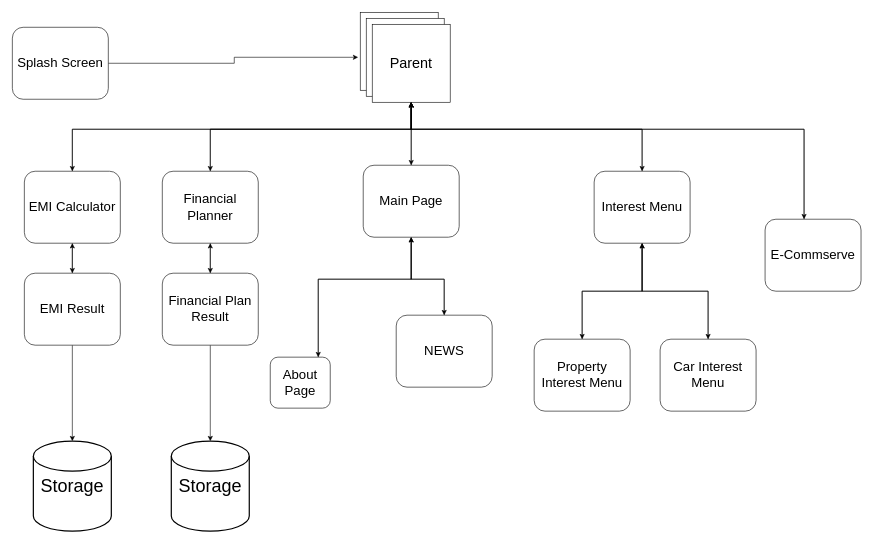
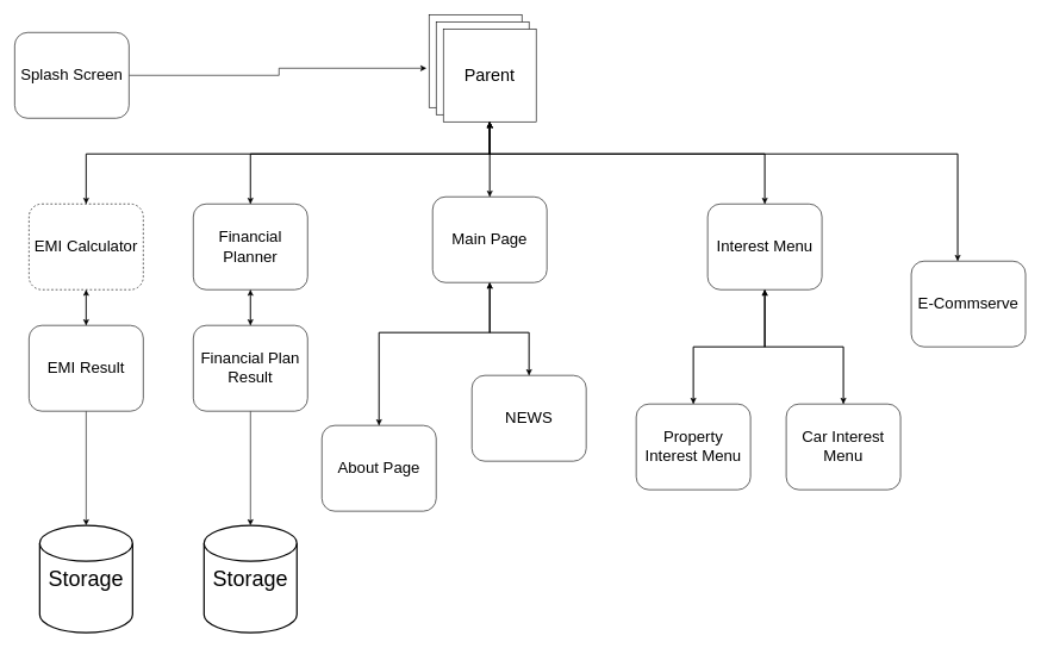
  <mxCell id="0" />
  <mxCell id="1" parent="0" />
  <mxCell id="2" style="edgeStyle=orthogonalEdgeStyle;rounded=0;orthogonalLoop=1;jettySize=auto;html=1;entryX=-0.027;entryY=0.577;entryDx=0;entryDy=0;entryPerimeter=0;" edge="1" parent="1" source="3" target="4"><mxGeometry relative="1" as="geometry"><mxPoint x="570" y="95" as="targetPoint" /></mxGeometry></mxCell>
  <mxCell id="3" value="&lt;font style=&quot;font-size: 22px&quot;&gt;Splash Screen&lt;/font&gt;" style="rounded=1;whiteSpace=wrap;html=1;" vertex="1" parent="1"><mxGeometry x="20" y="45" width="160" height="120" as="geometry" /></mxCell>
  <mxCell id="4" value="" style="whiteSpace=wrap;html=1;aspect=fixed;" vertex="1" parent="1"><mxGeometry x="600" y="20" width="130" height="130" as="geometry" /></mxCell>
  <mxCell id="5" style="edgeStyle=orthogonalEdgeStyle;rounded=0;orthogonalLoop=1;jettySize=auto;html=1;" edge="1" parent="1" source="7" target="10"><mxGeometry relative="1" as="geometry" /></mxCell>
  <mxCell id="6" style="edgeStyle=orthogonalEdgeStyle;rounded=0;orthogonalLoop=1;jettySize=auto;html=1;entryX=0.5;entryY=1;entryDx=0;entryDy=0;" edge="1" parent="1" source="7" target="31"><mxGeometry relative="1" as="geometry"><Array as="points"><mxPoint x="120" y="215" /><mxPoint x="685" y="215" /></Array></mxGeometry></mxCell>
- <mxCell id="7" value="&lt;font style=&quot;font-size: 22px&quot;&gt;EMI Calculator&lt;/font&gt;" style="rounded=1;whiteSpace=wrap;html=1;" vertex="1" parent="1"><mxGeometry x="40" y="285" width="160" height="120" as="geometry" /></mxCell>
+ <mxCell id="7" value="&lt;font style=&quot;font-size: 22px&quot;&gt;EMI Calculator&lt;/font&gt;" style="rounded=1;whiteSpace=wrap;html=1;dashed=1;" vertex="1" parent="1"><mxGeometry x="40" y="285" width="160" height="120" as="geometry" /></mxCell>
  <mxCell id="8" style="edgeStyle=orthogonalEdgeStyle;rounded=0;orthogonalLoop=1;jettySize=auto;html=1;entryX=0.5;entryY=0;entryDx=0;entryDy=0;entryPerimeter=0;" edge="1" parent="1" source="10" target="39"><mxGeometry relative="1" as="geometry" /></mxCell>
  <mxCell id="9" style="edgeStyle=orthogonalEdgeStyle;rounded=0;orthogonalLoop=1;jettySize=auto;html=1;entryX=0.5;entryY=1;entryDx=0;entryDy=0;" edge="1" parent="1" source="10" target="7"><mxGeometry relative="1" as="geometry" /></mxCell>
  <mxCell id="10" value="&lt;span style=&quot;font-size: 22px&quot;&gt;EMI Result&lt;/span&gt;" style="rounded=1;whiteSpace=wrap;html=1;" vertex="1" parent="1"><mxGeometry x="40" y="455" width="160" height="120" as="geometry" /></mxCell>
  <mxCell id="11" style="edgeStyle=orthogonalEdgeStyle;rounded=0;orthogonalLoop=1;jettySize=auto;html=1;" edge="1" parent="1" source="13" target="16"><mxGeometry relative="1" as="geometry" /></mxCell>
  <mxCell id="12" style="edgeStyle=orthogonalEdgeStyle;rounded=0;orthogonalLoop=1;jettySize=auto;html=1;entryX=0.5;entryY=1;entryDx=0;entryDy=0;" edge="1" parent="1" source="13" target="31"><mxGeometry relative="1" as="geometry"><Array as="points"><mxPoint x="350" y="215" /><mxPoint x="685" y="215" /></Array></mxGeometry></mxCell>
  <mxCell id="13" value="&lt;font style=&quot;font-size: 22px&quot;&gt;Financial Planner&lt;/font&gt;" style="rounded=1;whiteSpace=wrap;html=1;" vertex="1" parent="1"><mxGeometry x="270" y="285" width="160" height="120" as="geometry" /></mxCell>
  <mxCell id="14" style="edgeStyle=orthogonalEdgeStyle;rounded=0;orthogonalLoop=1;jettySize=auto;html=1;" edge="1" parent="1" source="16" target="38"><mxGeometry relative="1" as="geometry" /></mxCell>
  <mxCell id="15" style="edgeStyle=orthogonalEdgeStyle;rounded=0;orthogonalLoop=1;jettySize=auto;html=1;entryX=0.5;entryY=1;entryDx=0;entryDy=0;" edge="1" parent="1" source="16" target="13"><mxGeometry relative="1" as="geometry" /></mxCell>
  <mxCell id="16" value="&lt;span style=&quot;font-size: 22px&quot;&gt;Financial Plan Result&lt;/span&gt;" style="rounded=1;whiteSpace=wrap;html=1;" vertex="1" parent="1"><mxGeometry x="270" y="455" width="160" height="120" as="geometry" /></mxCell>
  <mxCell id="17" style="edgeStyle=orthogonalEdgeStyle;rounded=0;orthogonalLoop=1;jettySize=auto;html=1;entryX=0.5;entryY=0;entryDx=0;entryDy=0;" edge="1" parent="1" source="20" target="22"><mxGeometry relative="1" as="geometry" /></mxCell>
  <mxCell id="18" style="edgeStyle=orthogonalEdgeStyle;rounded=0;orthogonalLoop=1;jettySize=auto;html=1;" edge="1" parent="1" source="20" target="24"><mxGeometry relative="1" as="geometry" /></mxCell>
  <mxCell id="19" style="edgeStyle=orthogonalEdgeStyle;rounded=0;orthogonalLoop=1;jettySize=auto;html=1;entryX=0.5;entryY=1;entryDx=0;entryDy=0;" edge="1" parent="1" source="20" target="31"><mxGeometry relative="1" as="geometry"><Array as="points"><mxPoint x="1070" y="215" /><mxPoint x="685" y="215" /></Array></mxGeometry></mxCell>
  <mxCell id="20" value="&lt;font style=&quot;font-size: 22px&quot;&gt;Interest Menu&lt;/font&gt;" style="rounded=1;whiteSpace=wrap;html=1;" vertex="1" parent="1"><mxGeometry x="990" y="285" width="160" height="120" as="geometry" /></mxCell>
  <mxCell id="21" style="edgeStyle=orthogonalEdgeStyle;rounded=0;orthogonalLoop=1;jettySize=auto;html=1;exitX=0.5;exitY=0;exitDx=0;exitDy=0;entryX=0.5;entryY=1;entryDx=0;entryDy=0;" edge="1" parent="1" source="22" target="20"><mxGeometry relative="1" as="geometry" /></mxCell>
  <mxCell id="22" value="&lt;font style=&quot;font-size: 22px&quot;&gt;Property Interest Menu&lt;/font&gt;" style="rounded=1;whiteSpace=wrap;html=1;" vertex="1" parent="1"><mxGeometry x="890" y="565" width="160" height="120" as="geometry" /></mxCell>
  <mxCell id="23" style="edgeStyle=orthogonalEdgeStyle;rounded=0;orthogonalLoop=1;jettySize=auto;html=1;entryX=0.5;entryY=1;entryDx=0;entryDy=0;" edge="1" parent="1" source="24" target="20"><mxGeometry relative="1" as="geometry" /></mxCell>
  <mxCell id="24" value="&lt;font style=&quot;font-size: 22px&quot;&gt;Car Interest Menu&lt;/font&gt;" style="rounded=1;whiteSpace=wrap;html=1;" vertex="1" parent="1"><mxGeometry x="1100" y="565" width="160" height="120" as="geometry" /></mxCell>
  <mxCell id="25" value="" style="whiteSpace=wrap;html=1;aspect=fixed;" vertex="1" parent="1"><mxGeometry x="610" y="30" width="130" height="130" as="geometry" /></mxCell>
  <mxCell id="26" style="edgeStyle=orthogonalEdgeStyle;rounded=0;orthogonalLoop=1;jettySize=auto;html=1;" edge="1" parent="1" source="31" target="7"><mxGeometry relative="1" as="geometry"><Array as="points"><mxPoint x="685" y="215" /><mxPoint x="120" y="215" /></Array></mxGeometry></mxCell>
  <mxCell id="27" style="edgeStyle=orthogonalEdgeStyle;rounded=0;orthogonalLoop=1;jettySize=auto;html=1;" edge="1" parent="1" source="31" target="33"><mxGeometry relative="1" as="geometry"><Array as="points"><mxPoint x="685" y="215" /><mxPoint x="1340" y="215" /></Array></mxGeometry></mxCell>
  <mxCell id="28" style="edgeStyle=orthogonalEdgeStyle;rounded=0;orthogonalLoop=1;jettySize=auto;html=1;entryX=0.5;entryY=0;entryDx=0;entryDy=0;" edge="1" parent="1" source="31" target="43"><mxGeometry relative="1" as="geometry" /></mxCell>
  <mxCell id="29" style="edgeStyle=orthogonalEdgeStyle;rounded=0;orthogonalLoop=1;jettySize=auto;html=1;" edge="1" parent="1" source="31" target="13"><mxGeometry relative="1" as="geometry"><Array as="points"><mxPoint x="685" y="215" /><mxPoint x="350" y="215" /></Array></mxGeometry></mxCell>
  <mxCell id="30" style="edgeStyle=orthogonalEdgeStyle;rounded=0;orthogonalLoop=1;jettySize=auto;html=1;" edge="1" parent="1" source="31" target="20"><mxGeometry relative="1" as="geometry"><Array as="points"><mxPoint x="685" y="215" /><mxPoint x="1070" y="215" /></Array></mxGeometry></mxCell>
  <mxCell id="31" value="&lt;font style=&quot;font-size: 24px&quot;&gt;Parent&lt;/font&gt;" style="whiteSpace=wrap;html=1;aspect=fixed;" vertex="1" parent="1"><mxGeometry x="620" y="40" width="130" height="130" as="geometry" /></mxCell>
  <mxCell id="32" style="edgeStyle=orthogonalEdgeStyle;rounded=0;orthogonalLoop=1;jettySize=auto;html=1;entryX=0.5;entryY=1;entryDx=0;entryDy=0;" edge="1" parent="1" source="33" target="31"><mxGeometry relative="1" as="geometry"><Array as="points"><mxPoint x="1340" y="215" /><mxPoint x="685" y="215" /></Array></mxGeometry></mxCell>
  <mxCell id="33" value="&lt;font style=&quot;font-size: 22px&quot;&gt;E-Commserve&lt;/font&gt;" style="rounded=1;whiteSpace=wrap;html=1;" vertex="1" parent="1"><mxGeometry x="1275" y="365" width="160" height="120" as="geometry" /></mxCell>
  <mxCell id="34" style="edgeStyle=orthogonalEdgeStyle;rounded=0;orthogonalLoop=1;jettySize=auto;html=1;entryX=0.5;entryY=1;entryDx=0;entryDy=0;" edge="1" parent="1" source="35" target="43"><mxGeometry relative="1" as="geometry"><Array as="points"><mxPoint x="530" y="465" /><mxPoint x="685" y="465" /></Array></mxGeometry></mxCell>
- <mxCell id="35" value="&lt;span style=&quot;font-size: 22px&quot;&gt;About Page&lt;/span&gt;" style="rounded=1;whiteSpace=wrap;html=1;" vertex="1" parent="1"><mxGeometry x="450" y="595" width="100" height="85" as="geometry" /></mxCell>
+ <mxCell id="35" value="&lt;span style=&quot;font-size: 22px&quot;&gt;About Page&lt;/span&gt;" style="rounded=1;whiteSpace=wrap;html=1;" vertex="1" parent="1"><mxGeometry x="450" y="595" width="160" height="120" as="geometry" /></mxCell>
  <mxCell id="36" style="edgeStyle=orthogonalEdgeStyle;rounded=0;orthogonalLoop=1;jettySize=auto;html=1;" edge="1" parent="1" source="37" target="43"><mxGeometry relative="1" as="geometry"><Array as="points"><mxPoint x="740" y="465" /><mxPoint x="685" y="465" /></Array></mxGeometry></mxCell>
  <mxCell id="37" value="&lt;font style=&quot;font-size: 22px&quot;&gt;NEWS&lt;/font&gt;" style="rounded=1;whiteSpace=wrap;html=1;" vertex="1" parent="1"><mxGeometry x="660" y="525" width="160" height="120" as="geometry" /></mxCell>
  <mxCell id="38" value="&lt;font style=&quot;font-size: 30px&quot;&gt;Storage&lt;/font&gt;" style="strokeWidth=2;html=1;shape=mxgraph.flowchart.database;whiteSpace=wrap;" vertex="1" parent="1"><mxGeometry x="285" y="735" width="130" height="150" as="geometry" /></mxCell>
  <mxCell id="39" value="&lt;font style=&quot;font-size: 30px&quot;&gt;Storage&lt;/font&gt;" style="strokeWidth=2;html=1;shape=mxgraph.flowchart.database;whiteSpace=wrap;" vertex="1" parent="1"><mxGeometry x="55" y="735" width="130" height="150" as="geometry" /></mxCell>
  <mxCell id="40" style="edgeStyle=orthogonalEdgeStyle;rounded=0;orthogonalLoop=1;jettySize=auto;html=1;" edge="1" parent="1" source="43" target="37"><mxGeometry relative="1" as="geometry"><Array as="points"><mxPoint x="685" y="465" /><mxPoint x="740" y="465" /></Array></mxGeometry></mxCell>
  <mxCell id="41" style="edgeStyle=orthogonalEdgeStyle;rounded=0;orthogonalLoop=1;jettySize=auto;html=1;" edge="1" parent="1" source="43" target="35"><mxGeometry relative="1" as="geometry"><Array as="points"><mxPoint x="685" y="465" /><mxPoint x="530" y="465" /></Array></mxGeometry></mxCell>
  <mxCell id="42" style="edgeStyle=orthogonalEdgeStyle;rounded=0;orthogonalLoop=1;jettySize=auto;html=1;entryX=0.5;entryY=1;entryDx=0;entryDy=0;" edge="1" parent="1" source="43" target="31"><mxGeometry relative="1" as="geometry" /></mxCell>
  <mxCell id="43" value="&lt;font style=&quot;font-size: 22px&quot;&gt;Main Page&lt;/font&gt;" style="rounded=1;whiteSpace=wrap;html=1;" vertex="1" parent="1"><mxGeometry x="605" y="275" width="160" height="120" as="geometry" /></mxCell>
